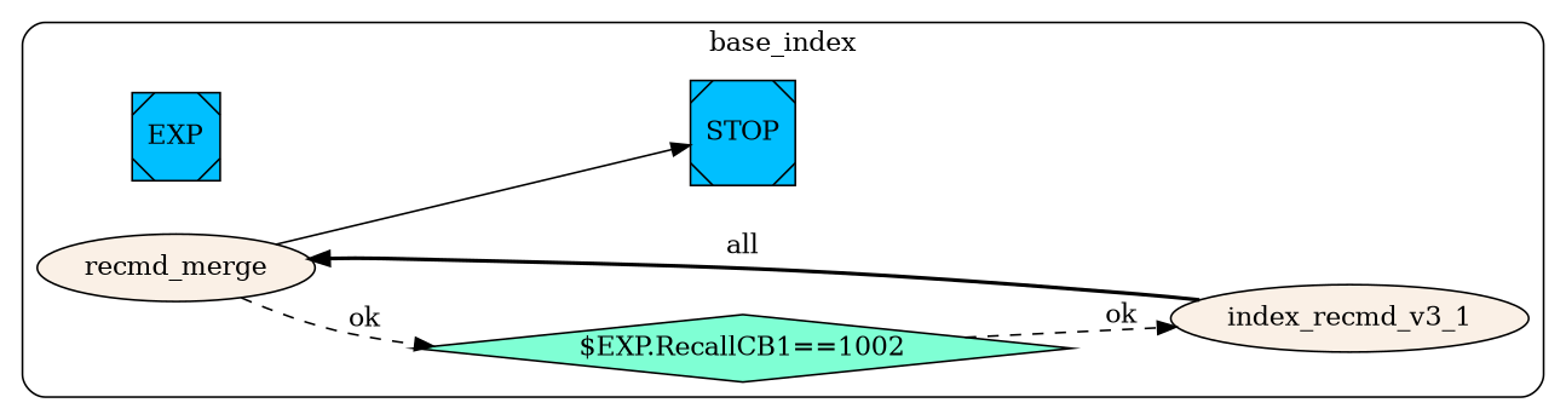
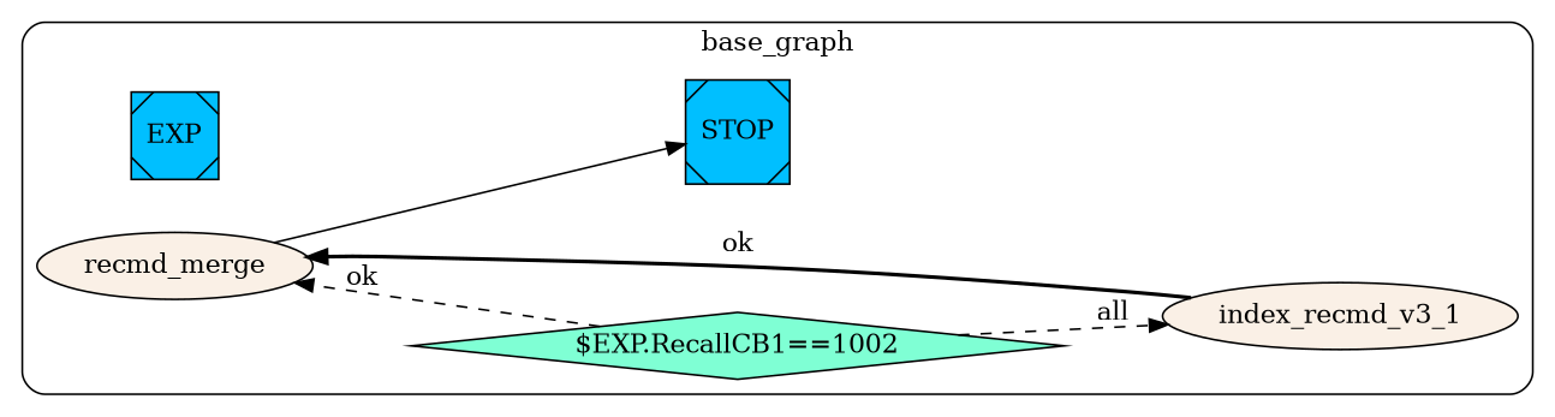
  digraph {
    fontname="DejaVu Serif"
    rankdir=LR
    node [color=black fillcolor=deepskyblue fontname="DejaVu Serif" style=filled]
    edge [fontname="DejaVu Serif" style=dashed]
    n1 [label=EXP shape=Msquare]
    n2 [label=STOP shape=Msquare]
    n3 [fillcolor=aquamarine label="$EXP.RecallCB1==1002" shape=diamond]
    n4 [fillcolor=linen label=index_recmd_v3_1]
    n5 [fillcolor=linen label=recmd_merge]
    subgraph cluster_1 {
-     label=base_index
+     label=base_graph
      style=rounded
      n1
      n2
      n3
      n4
      n5
    }
-   n3 -> n4 [label=ok]
-   n5 -> n3 [label=ok]
-   n4 -> n5 [label=all style=bold]
+   n3 -> n4 [label=all]
+   n3 -> n5 [label=ok]
+   n4 -> n5 [label=ok style=bold]
    n5 -> n2 [style=""]
  }
